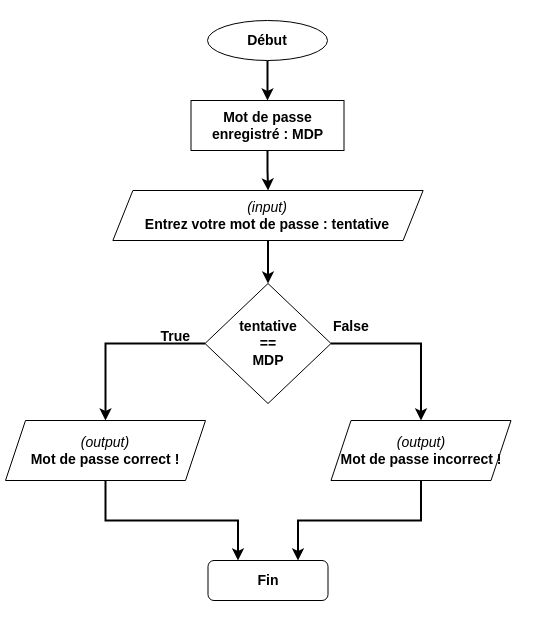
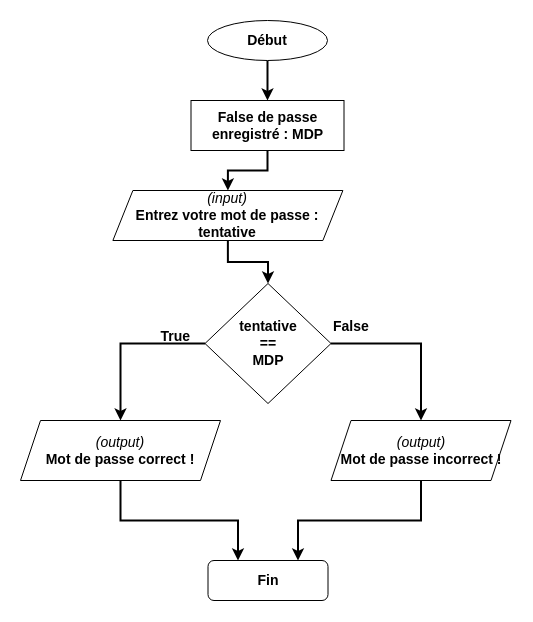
  <mxCell id="0" />
  <mxCell id="1" parent="0" />
  <mxCell id="2" style="edgeStyle=orthogonalEdgeStyle;rounded=0;orthogonalLoop=1;jettySize=auto;html=1;exitX=0;exitY=0.5;exitDx=0;exitDy=0;entryX=0.5;entryY=0;entryDx=0;entryDy=0;strokeWidth=2;fontSize=14;" edge="1" parent="1" source="4" target="12"><mxGeometry relative="1" as="geometry" /></mxCell>
  <mxCell id="3" style="edgeStyle=orthogonalEdgeStyle;rounded=0;orthogonalLoop=1;jettySize=auto;html=1;exitX=1;exitY=0.5;exitDx=0;exitDy=0;strokeWidth=2;fontSize=14;" edge="1" parent="1" source="4" target="14"><mxGeometry relative="1" as="geometry" /></mxCell>
  <mxCell id="4" value="&lt;b&gt;&lt;font style=&quot;font-size: 14px;&quot;&gt;tentative&lt;br&gt;==&lt;br&gt;MDP&lt;/font&gt;&lt;/b&gt;" style="rhombus;whiteSpace=wrap;html=1;" vertex="1" parent="1"><mxGeometry x="204.5" y="283" width="126" height="120" as="geometry" /></mxCell>
  <mxCell id="5" value="True" style="text;strokeColor=none;fillColor=none;align=left;verticalAlign=middle;spacingLeft=4;spacingRight=4;overflow=hidden;points=[[0,0.5],[1,0.5]];portConstraint=eastwest;rotatable=0;fontSize=14;fontStyle=1" vertex="1" parent="1"><mxGeometry x="154.5" y="320" width="40" height="30" as="geometry" /></mxCell>
  <mxCell id="6" value="False" style="text;strokeColor=none;fillColor=none;align=left;verticalAlign=middle;spacingLeft=4;spacingRight=4;overflow=hidden;points=[[0,0.5],[1,0.5]];portConstraint=eastwest;rotatable=0;fontSize=14;fontStyle=1" vertex="1" parent="1"><mxGeometry x="327" y="310" width="50" height="30" as="geometry" /></mxCell>
  <mxCell id="7" style="edgeStyle=orthogonalEdgeStyle;rounded=0;orthogonalLoop=1;jettySize=auto;html=1;exitX=0.5;exitY=1;exitDx=0;exitDy=0;entryX=0.5;entryY=0;entryDx=0;entryDy=0;fontSize=14;strokeWidth=2;" edge="1" parent="1" source="8" target="17"><mxGeometry relative="1" as="geometry" /></mxCell>
  <mxCell id="8" value="&lt;font style=&quot;font-size: 14px;&quot;&gt;&lt;b&gt;Début&lt;/b&gt;&lt;/font&gt;" style="ellipse;whiteSpace=wrap;html=1;" vertex="1" parent="1"><mxGeometry x="207" y="20" width="120" height="40" as="geometry" /></mxCell>
  <mxCell id="9" style="edgeStyle=orthogonalEdgeStyle;rounded=0;orthogonalLoop=1;jettySize=auto;html=1;exitX=0.5;exitY=1;exitDx=0;exitDy=0;strokeWidth=2;fontSize=14;" edge="1" parent="1" source="10" target="4"><mxGeometry relative="1" as="geometry" /></mxCell>
- <mxCell id="10" value="&lt;i&gt;(input)&lt;br&gt;&lt;/i&gt;&lt;b&gt;Entrez votre mot de passe : tentative&lt;/b&gt;" style="shape=parallelogram;perimeter=parallelogramPerimeter;whiteSpace=wrap;html=1;fixedSize=1;fontSize=14;" vertex="1" parent="1"><mxGeometry x="112.38" y="190" width="310.25" height="50" as="geometry" /></mxCell>
+ <mxCell id="10" value="&lt;i&gt;(input)&lt;br&gt;&lt;/i&gt;&lt;b&gt;Entrez votre mot de passe : tentative&lt;/b&gt;" style="shape=parallelogram;perimeter=parallelogramPerimeter;whiteSpace=wrap;html=1;fixedSize=1;fontSize=14;" vertex="1" parent="1"><mxGeometry x="112.38" y="190" width="230" height="50" as="geometry" /></mxCell>
  <mxCell id="11" style="edgeStyle=orthogonalEdgeStyle;rounded=0;orthogonalLoop=1;jettySize=auto;html=1;exitX=0.5;exitY=1;exitDx=0;exitDy=0;entryX=0.25;entryY=0;entryDx=0;entryDy=0;strokeWidth=2;fontSize=14;" edge="1" parent="1" source="12" target="15"><mxGeometry relative="1" as="geometry" /></mxCell>
- <mxCell id="12" value="&lt;i&gt;(output)&lt;/i&gt;&lt;br&gt;&lt;b&gt;Mot de passe correct !&lt;/b&gt;" style="shape=parallelogram;perimeter=parallelogramPerimeter;whiteSpace=wrap;html=1;fixedSize=1;fontSize=14;" vertex="1" parent="1"><mxGeometry x="5" y="420" width="200" height="60" as="geometry" /></mxCell>
+ <mxCell id="12" value="&lt;i&gt;(output)&lt;/i&gt;&lt;br&gt;&lt;b&gt;Mot de passe correct !&lt;/b&gt;" style="shape=parallelogram;perimeter=parallelogramPerimeter;whiteSpace=wrap;html=1;fixedSize=1;fontSize=14;" vertex="1" parent="1"><mxGeometry x="20" y="420" width="200" height="60" as="geometry" /></mxCell>
  <mxCell id="13" style="edgeStyle=orthogonalEdgeStyle;rounded=0;orthogonalLoop=1;jettySize=auto;html=1;exitX=0.5;exitY=1;exitDx=0;exitDy=0;entryX=0.75;entryY=0;entryDx=0;entryDy=0;strokeWidth=2;" edge="1" parent="1" source="14" target="15"><mxGeometry relative="1" as="geometry" /></mxCell>
  <mxCell id="14" value="&lt;i&gt;(output)&lt;/i&gt;&lt;br&gt;&lt;b&gt;Mot de passe incorrect !&lt;/b&gt;" style="shape=parallelogram;perimeter=parallelogramPerimeter;whiteSpace=wrap;html=1;fixedSize=1;fontSize=14;" vertex="1" parent="1"><mxGeometry x="330.5" y="420" width="180" height="60" as="geometry" /></mxCell>
  <mxCell id="15" value="&lt;font style=&quot;font-size: 14px;&quot;&gt;&lt;b&gt;Fin&lt;/b&gt;&lt;/font&gt;" style="rounded=1;whiteSpace=wrap;html=1;" vertex="1" parent="1"><mxGeometry x="207.5" y="560" width="120" height="40" as="geometry" /></mxCell>
  <mxCell id="16" style="edgeStyle=orthogonalEdgeStyle;rounded=0;orthogonalLoop=1;jettySize=auto;html=1;exitX=0.5;exitY=1;exitDx=0;exitDy=0;strokeWidth=2;fontSize=14;" edge="1" parent="1" source="17" target="10"><mxGeometry relative="1" as="geometry" /></mxCell>
- <mxCell id="17" value="&lt;font style=&quot;font-size: 14px;&quot;&gt;&lt;b&gt;Mot de passe enregistré : MDP&lt;/b&gt;&lt;/font&gt;" style="rounded=0;whiteSpace=wrap;html=1;" vertex="1" parent="1"><mxGeometry x="190.5" y="100" width="153" height="50" as="geometry" /></mxCell>
+ <mxCell id="17" value="&lt;font style=&quot;font-size: 14px;&quot;&gt;&lt;b&gt;False de passe enregistré : MDP&lt;/b&gt;&lt;/font&gt;" style="rounded=0;whiteSpace=wrap;html=1;" vertex="1" parent="1"><mxGeometry x="190.5" y="100" width="153" height="50" as="geometry" /></mxCell>
